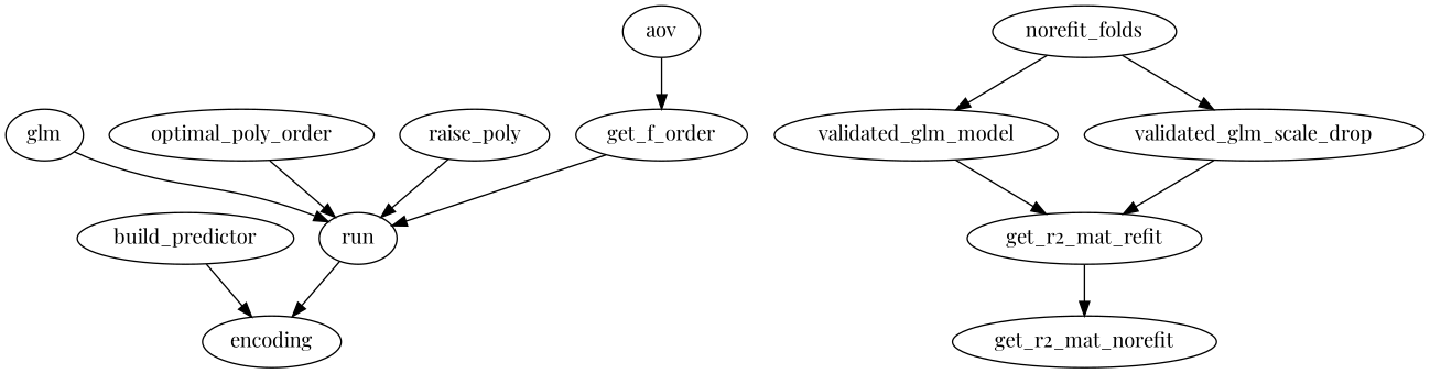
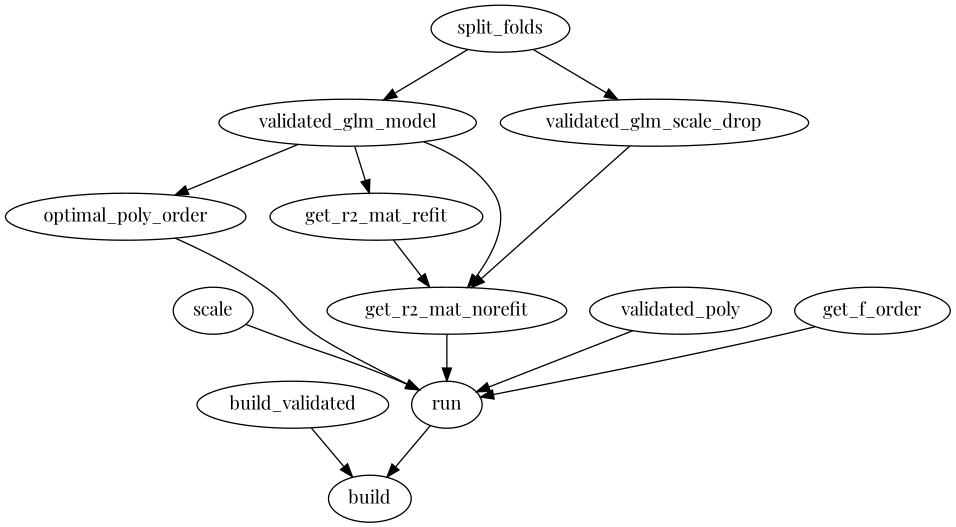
  digraph {
    fontname="Playfair Display"
    node [fontname="Playfair Display"]
    edge [fontname="Playfair Display"]
-   build_predictor
-   encoding
+   build_predictor [label=build_validated]
+   encoding [label=build]
    run
-   scale [label=glm]
+   scale
    optimal_poly_order
    validated_glm_model
    get_r2_mat_refit
    get_r2_mat_norefit
-   split_folds [label=norefit_folds]
+   split_folds
    n10 [label=validated_glm_scale_drop]
-   raise_poly
+   raise_poly [label=validated_poly]
    n12 [label=get_f_order]
-   aov
    build_predictor -> encoding
    run -> encoding
    scale -> run
    optimal_poly_order -> run
+   validated_glm_model -> optimal_poly_order
    validated_glm_model -> get_r2_mat_refit
+   validated_glm_model -> get_r2_mat_norefit
    get_r2_mat_refit -> get_r2_mat_norefit
+   get_r2_mat_norefit -> run
    split_folds -> validated_glm_model
    split_folds -> n10
-   n10 -> get_r2_mat_refit
+   n10 -> get_r2_mat_norefit
    raise_poly -> run
    n12 -> run
-   aov -> n12
  }
